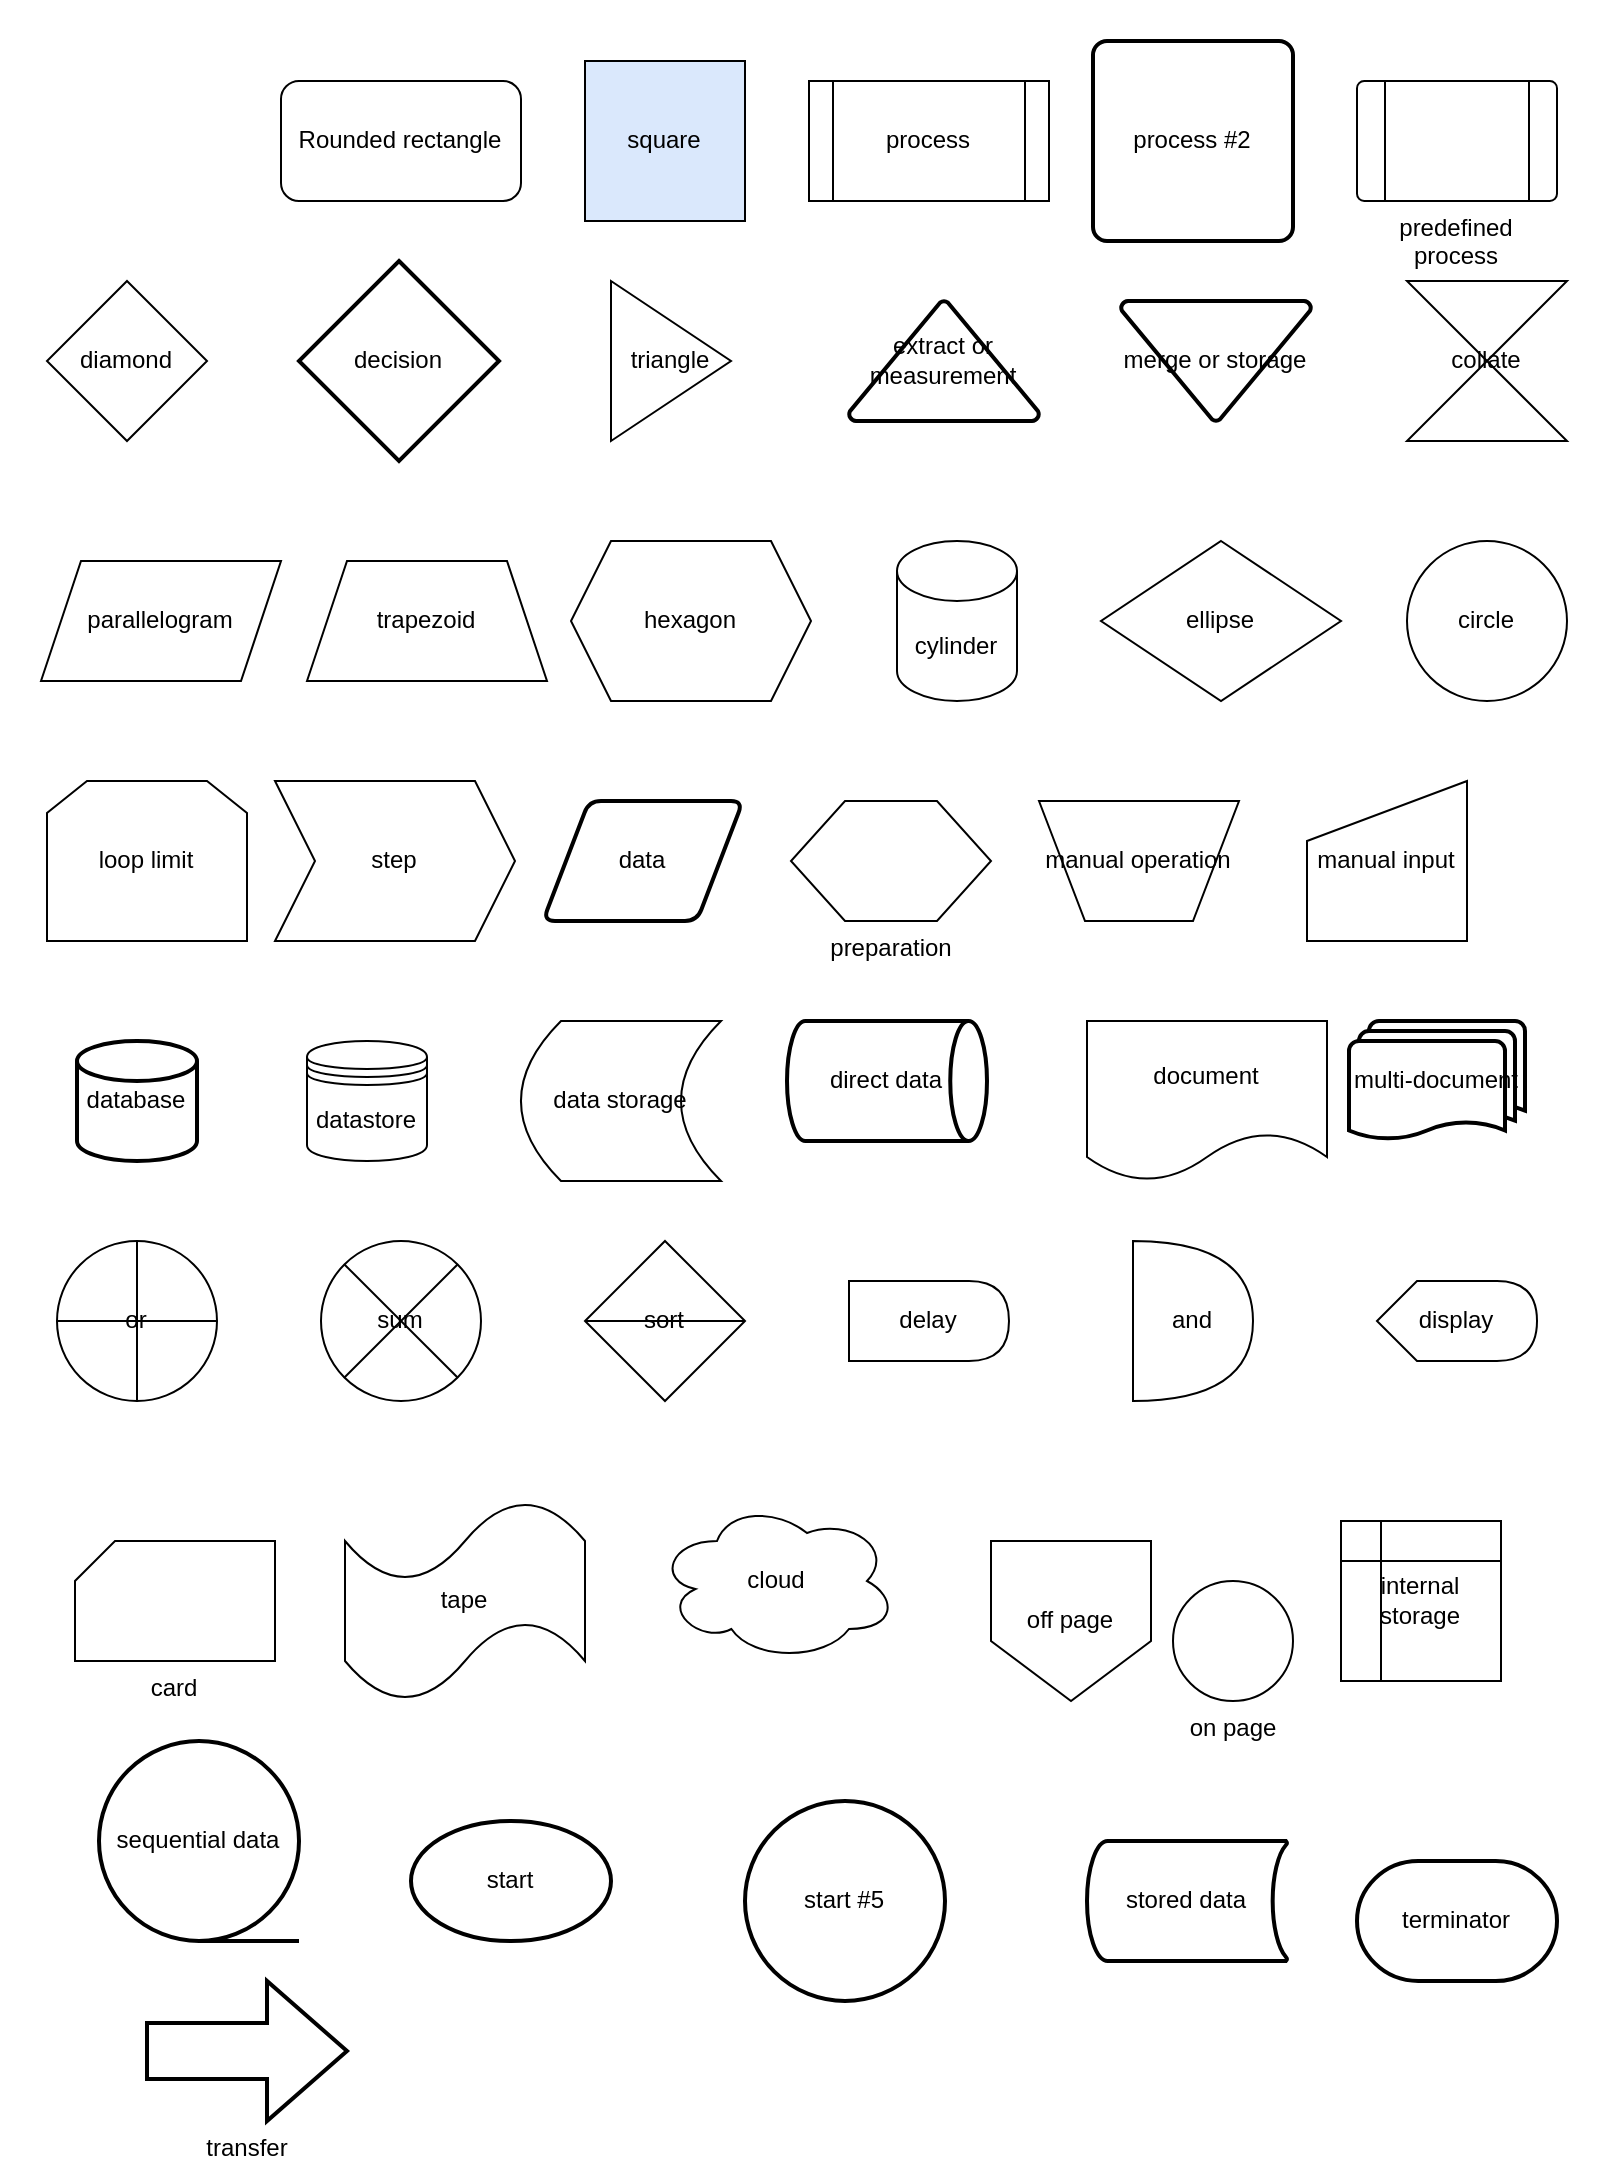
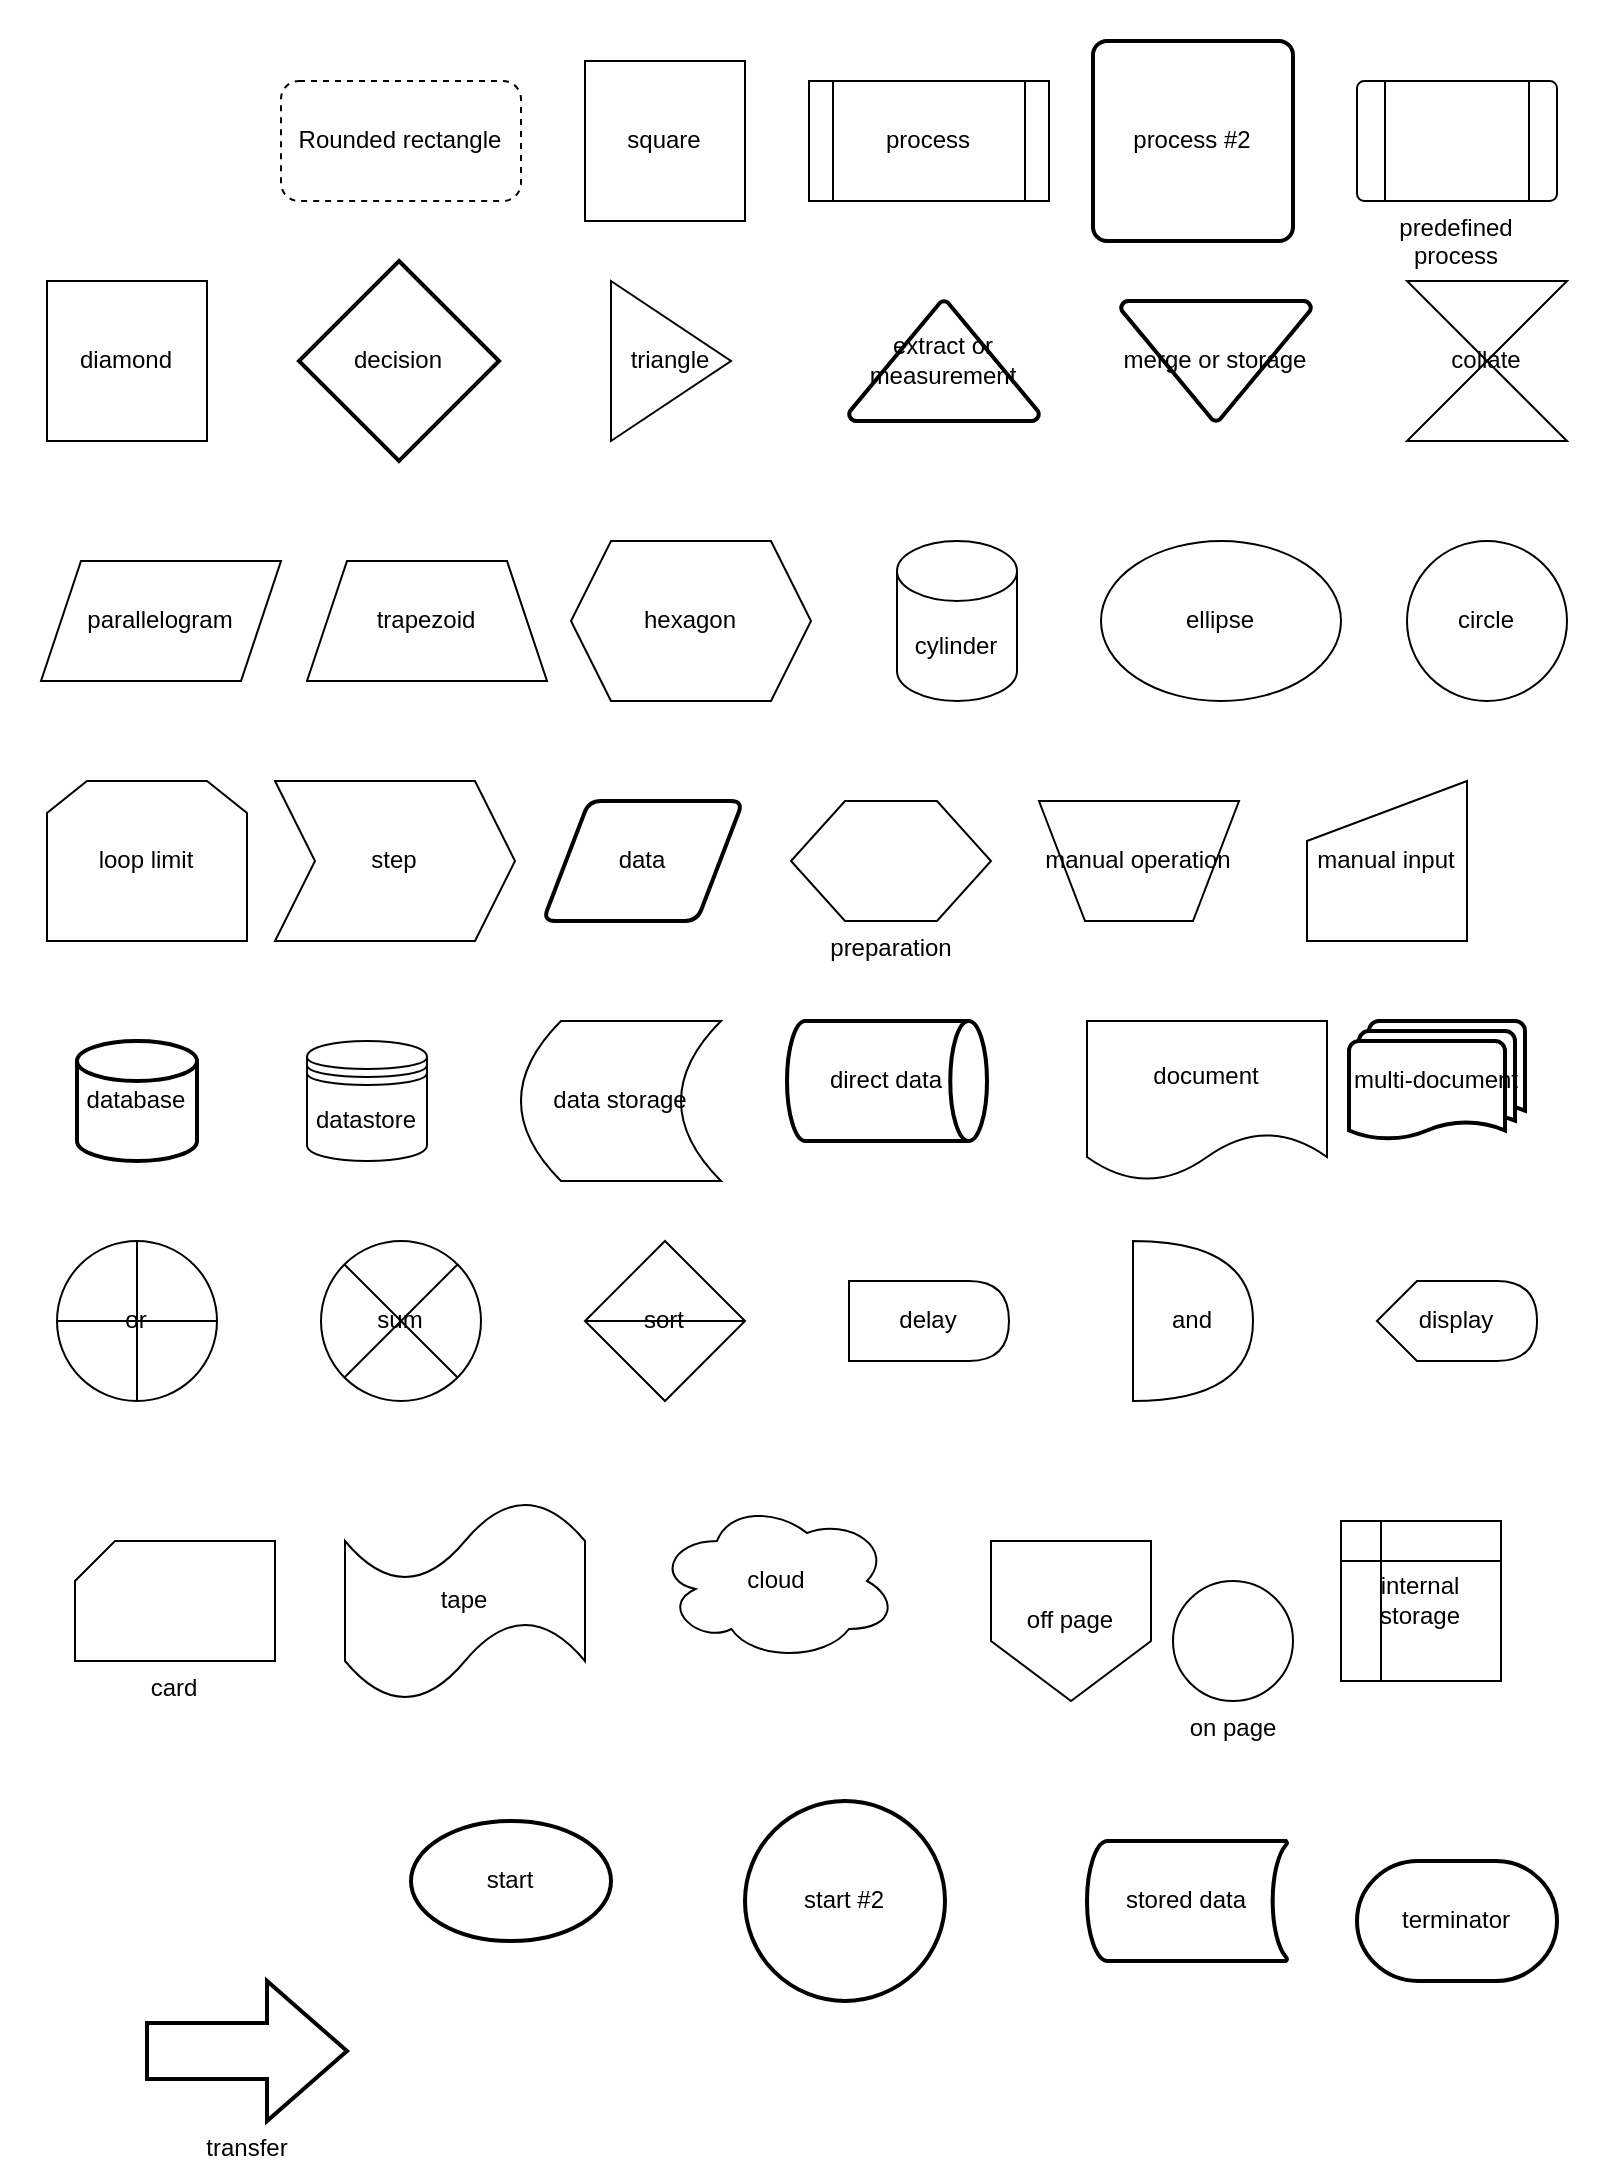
  <mxCell id="0" />
  <mxCell id="1" parent="0" />
- <mxCell id="2" value="Rounded rectangle" style="rounded=1;whiteSpace=wrap;html=1;" vertex="1" parent="1"><mxGeometry x="140" y="40" width="120" height="60" as="geometry" /></mxCell>
- <mxCell id="3" value="ellipse" style="rhombus;whiteSpace=wrap;html=1;" vertex="1" parent="1"><mxGeometry x="550" y="270" width="120" height="80" as="geometry" /></mxCell>
- <mxCell id="4" value="square" style="whiteSpace=wrap;html=1;aspect=fixed;fillColor=#dae8fc;" vertex="1" parent="1"><mxGeometry x="292" y="30" width="80" height="80" as="geometry" /></mxCell>
+ <mxCell id="2" value="Rounded rectangle" style="rounded=1;whiteSpace=wrap;html=1;dashed=1;" vertex="1" parent="1"><mxGeometry x="140" y="40" width="120" height="60" as="geometry" /></mxCell>
+ <mxCell id="3" value="ellipse" style="ellipse;whiteSpace=wrap;html=1;" vertex="1" parent="1"><mxGeometry x="550" y="270" width="120" height="80" as="geometry" /></mxCell>
+ <mxCell id="4" value="square" style="whiteSpace=wrap;html=1;aspect=fixed;" vertex="1" parent="1"><mxGeometry x="292" y="30" width="80" height="80" as="geometry" /></mxCell>
  <mxCell id="5" value="circle" style="ellipse;whiteSpace=wrap;html=1;aspect=fixed;" vertex="1" parent="1"><mxGeometry x="703" y="270" width="80" height="80" as="geometry" /></mxCell>
  <mxCell id="6" value="process" style="shape=process;whiteSpace=wrap;html=1;backgroundOutline=1;" vertex="1" parent="1"><mxGeometry x="404" y="40" width="120" height="60" as="geometry" /></mxCell>
- <mxCell id="7" value="diamond" style="rhombus;whiteSpace=wrap;html=1;" vertex="1" parent="1"><mxGeometry x="23" y="140" width="80" height="80" as="geometry" /></mxCell>
+ <mxCell id="7" value="diamond" style="whiteSpace=wrap;html=1;rounded=0;" vertex="1" parent="1"><mxGeometry x="23" y="140" width="80" height="80" as="geometry" /></mxCell>
  <mxCell id="8" value="parallelogram" style="shape=parallelogram;perimeter=parallelogramPerimeter;whiteSpace=wrap;html=1;fixedSize=1;" vertex="1" parent="1"><mxGeometry x="20" y="280" width="120" height="60" as="geometry" /></mxCell>
  <mxCell id="9" value="hexagon" style="shape=hexagon;perimeter=hexagonPerimeter2;whiteSpace=wrap;html=1;fixedSize=1;" vertex="1" parent="1"><mxGeometry x="285" y="270" width="120" height="80" as="geometry" /></mxCell>
  <mxCell id="10" value="triangle" style="triangle;whiteSpace=wrap;html=1;" vertex="1" parent="1"><mxGeometry x="305" y="140" width="60" height="80" as="geometry" /></mxCell>
  <mxCell id="11" value="cylinder" style="shape=cylinder3;whiteSpace=wrap;html=1;boundedLbl=1;backgroundOutline=1;size=15;" vertex="1" parent="1"><mxGeometry x="448" y="270" width="60" height="80" as="geometry" /></mxCell>
  <mxCell id="12" value="cloud" style="ellipse;shape=cloud;whiteSpace=wrap;html=1;" vertex="1" parent="1"><mxGeometry x="328" y="750" width="120" height="80" as="geometry" /></mxCell>
  <mxCell id="13" value="document" style="shape=document;whiteSpace=wrap;html=1;boundedLbl=1;" vertex="1" parent="1"><mxGeometry x="543" y="510" width="120" height="80" as="geometry" /></mxCell>
  <mxCell id="14" value="internal storage" style="shape=internalStorage;whiteSpace=wrap;html=1;backgroundOutline=1;" vertex="1" parent="1"><mxGeometry x="670" y="760" width="80" height="80" as="geometry" /></mxCell>
  <mxCell id="15" value="step" style="shape=step;perimeter=stepPerimeter;whiteSpace=wrap;html=1;fixedSize=1;" vertex="1" parent="1"><mxGeometry x="137" y="390" width="120" height="80" as="geometry" /></mxCell>
  <mxCell id="16" value="trapezoid" style="shape=trapezoid;perimeter=trapezoidPerimeter;whiteSpace=wrap;html=1;fixedSize=1;" vertex="1" parent="1"><mxGeometry x="153" y="280" width="120" height="60" as="geometry" /></mxCell>
  <mxCell id="17" value="tape" style="shape=tape;whiteSpace=wrap;html=1;" vertex="1" parent="1"><mxGeometry x="172" y="750" width="120" height="100" as="geometry" /></mxCell>
  <mxCell id="18" value="data storage" style="shape=dataStorage;whiteSpace=wrap;html=1;fixedSize=1;" vertex="1" parent="1"><mxGeometry x="260" y="510" width="100" height="80" as="geometry" /></mxCell>
  <mxCell id="19" value="and" style="shape=or;whiteSpace=wrap;html=1;" vertex="1" parent="1"><mxGeometry x="566" y="620" width="60" height="80" as="geometry" /></mxCell>
  <mxCell id="20" value="manual input" style="shape=manualInput;whiteSpace=wrap;html=1;" vertex="1" parent="1"><mxGeometry x="653" y="390" width="80" height="80" as="geometry" /></mxCell>
  <mxCell id="21" value="loop limit" style="shape=loopLimit;whiteSpace=wrap;html=1;" vertex="1" parent="1"><mxGeometry x="23" y="390" width="100" height="80" as="geometry" /></mxCell>
  <mxCell id="22" value="off page" style="shape=offPageConnector;whiteSpace=wrap;html=1;" vertex="1" parent="1"><mxGeometry x="495" y="770" width="80" height="80" as="geometry" /></mxCell>
  <mxCell id="23" value="delay" style="shape=delay;whiteSpace=wrap;html=1;" vertex="1" parent="1"><mxGeometry x="424" y="640" width="80" height="40" as="geometry" /></mxCell>
  <mxCell id="24" value="display" style="shape=display;whiteSpace=wrap;html=1;" vertex="1" parent="1"><mxGeometry x="688" y="640" width="80" height="40" as="geometry" /></mxCell>
  <mxCell id="25" value="datastore" style="shape=datastore;whiteSpace=wrap;html=1;" vertex="1" parent="1"><mxGeometry x="153" y="520" width="60" height="60" as="geometry" /></mxCell>
  <mxCell id="26" value="or" style="shape=orEllipse;perimeter=ellipsePerimeter;whiteSpace=wrap;html=1;backgroundOutline=1;" vertex="1" parent="1"><mxGeometry x="28" y="620" width="80" height="80" as="geometry" /></mxCell>
  <mxCell id="27" value="sum" style="shape=sumEllipse;perimeter=ellipsePerimeter;whiteSpace=wrap;html=1;backgroundOutline=1;" vertex="1" parent="1"><mxGeometry x="160" y="620" width="80" height="80" as="geometry" /></mxCell>
  <mxCell id="28" value="sort" style="shape=sortShape;perimeter=rhombusPerimeter;whiteSpace=wrap;html=1;" vertex="1" parent="1"><mxGeometry x="292" y="620" width="80" height="80" as="geometry" /></mxCell>
  <mxCell id="29" value="collate" style="shape=collate;whiteSpace=wrap;html=1;" vertex="1" parent="1"><mxGeometry x="703" y="140" width="80" height="80" as="geometry" /></mxCell>
  <mxCell id="30" value="card" style="verticalLabelPosition=bottom;verticalAlign=top;html=1;shape=card;whiteSpace=wrap;size=20;arcSize=12;" vertex="1" parent="1"><mxGeometry x="37" y="770" width="100" height="60" as="geometry" /></mxCell>
  <mxCell id="31" value="data" style="shape=parallelogram;html=1;strokeWidth=2;perimeter=parallelogramPerimeter;whiteSpace=wrap;rounded=1;arcSize=12;size=0.23;" vertex="1" parent="1"><mxGeometry x="271" y="400" width="100" height="60" as="geometry" /></mxCell>
  <mxCell id="32" value="database" style="strokeWidth=2;html=1;shape=mxgraph.flowchart.database;whiteSpace=wrap;" vertex="1" parent="1"><mxGeometry x="38" y="520" width="60" height="60" as="geometry" /></mxCell>
  <mxCell id="33" value="decision" style="strokeWidth=2;html=1;shape=mxgraph.flowchart.decision;whiteSpace=wrap;" vertex="1" parent="1"><mxGeometry x="149" y="130" width="100" height="100" as="geometry" /></mxCell>
  <mxCell id="34" value="direct data" style="strokeWidth=2;html=1;shape=mxgraph.flowchart.direct_data;whiteSpace=wrap;" vertex="1" parent="1"><mxGeometry x="393" y="510" width="100" height="60" as="geometry" /></mxCell>
  <mxCell id="35" value="extract or measurement" style="strokeWidth=2;html=1;shape=mxgraph.flowchart.extract_or_measurement;whiteSpace=wrap;" vertex="1" parent="1"><mxGeometry x="424" y="150" width="95" height="60" as="geometry" /></mxCell>
  <mxCell id="36" value="manual operation" style="verticalLabelPosition=middle;verticalAlign=middle;html=1;shape=trapezoid;perimeter=trapezoidPerimeter;whiteSpace=wrap;size=0.23;arcSize=10;flipV=1;labelPosition=center;align=center;" vertex="1" parent="1"><mxGeometry x="519" y="400" width="100" height="60" as="geometry" /></mxCell>
  <mxCell id="37" value="merge or storage" style="strokeWidth=2;html=1;shape=mxgraph.flowchart.merge_or_storage;whiteSpace=wrap;" vertex="1" parent="1"><mxGeometry x="560" y="150" width="95" height="60" as="geometry" /></mxCell>
  <mxCell id="38" value="multi-document" style="strokeWidth=2;html=1;shape=mxgraph.flowchart.multi-document;whiteSpace=wrap;" vertex="1" parent="1"><mxGeometry x="674" y="510" width="88" height="60" as="geometry" /></mxCell>
  <mxCell id="39" value="on page" style="verticalLabelPosition=bottom;verticalAlign=top;html=1;shape=mxgraph.flowchart.on-page_reference;" vertex="1" parent="1"><mxGeometry x="586" y="790" width="60" height="60" as="geometry" /></mxCell>
  <mxCell id="40" value="predefined process" style="verticalLabelPosition=bottom;verticalAlign=top;html=1;shape=process;whiteSpace=wrap;rounded=1;size=0.14;arcSize=6;" vertex="1" parent="1"><mxGeometry x="678" y="40" width="100" height="60" as="geometry" /></mxCell>
  <mxCell id="41" value="preparation" style="verticalLabelPosition=bottom;verticalAlign=top;html=1;shape=hexagon;perimeter=hexagonPerimeter2;arcSize=6;size=0.27;" vertex="1" parent="1"><mxGeometry x="395" y="400" width="100" height="60" as="geometry" /></mxCell>
  <mxCell id="42" value="process #2" style="rounded=1;whiteSpace=wrap;html=1;absoluteArcSize=1;arcSize=14;strokeWidth=2;" vertex="1" parent="1"><mxGeometry x="546" y="20" width="100" height="100" as="geometry" /></mxCell>
- <mxCell id="43" value="sequential data" style="strokeWidth=2;html=1;shape=mxgraph.flowchart.sequential_data;whiteSpace=wrap;" vertex="1" parent="1"><mxGeometry x="49" y="870" width="100" height="100" as="geometry" /></mxCell>
  <mxCell id="44" value="start" style="strokeWidth=2;html=1;shape=mxgraph.flowchart.start_1;whiteSpace=wrap;" vertex="1" parent="1"><mxGeometry x="205" y="910" width="100" height="60" as="geometry" /></mxCell>
- <mxCell id="45" value="start #5" style="strokeWidth=2;html=1;shape=mxgraph.flowchart.start_2;whiteSpace=wrap;" vertex="1" parent="1"><mxGeometry x="372" y="900" width="100" height="100" as="geometry" /></mxCell>
+ <mxCell id="45" value="start #2" style="strokeWidth=2;html=1;shape=mxgraph.flowchart.start_2;whiteSpace=wrap;" vertex="1" parent="1"><mxGeometry x="372" y="900" width="100" height="100" as="geometry" /></mxCell>
  <mxCell id="46" value="stored data" style="strokeWidth=2;html=1;shape=mxgraph.flowchart.stored_data;whiteSpace=wrap;" vertex="1" parent="1"><mxGeometry x="543" y="920" width="100" height="60" as="geometry" /></mxCell>
  <mxCell id="47" value="terminator" style="strokeWidth=2;html=1;shape=mxgraph.flowchart.terminator;whiteSpace=wrap;" vertex="1" parent="1"><mxGeometry x="678" y="930" width="100" height="60" as="geometry" /></mxCell>
  <mxCell id="48" value="transfer" style="verticalLabelPosition=bottom;verticalAlign=top;html=1;strokeWidth=2;shape=mxgraph.arrows2.arrow;dy=0.6;dx=40;notch=0;" vertex="1" parent="1"><mxGeometry x="73" y="990" width="100" height="70" as="geometry" /></mxCell>
